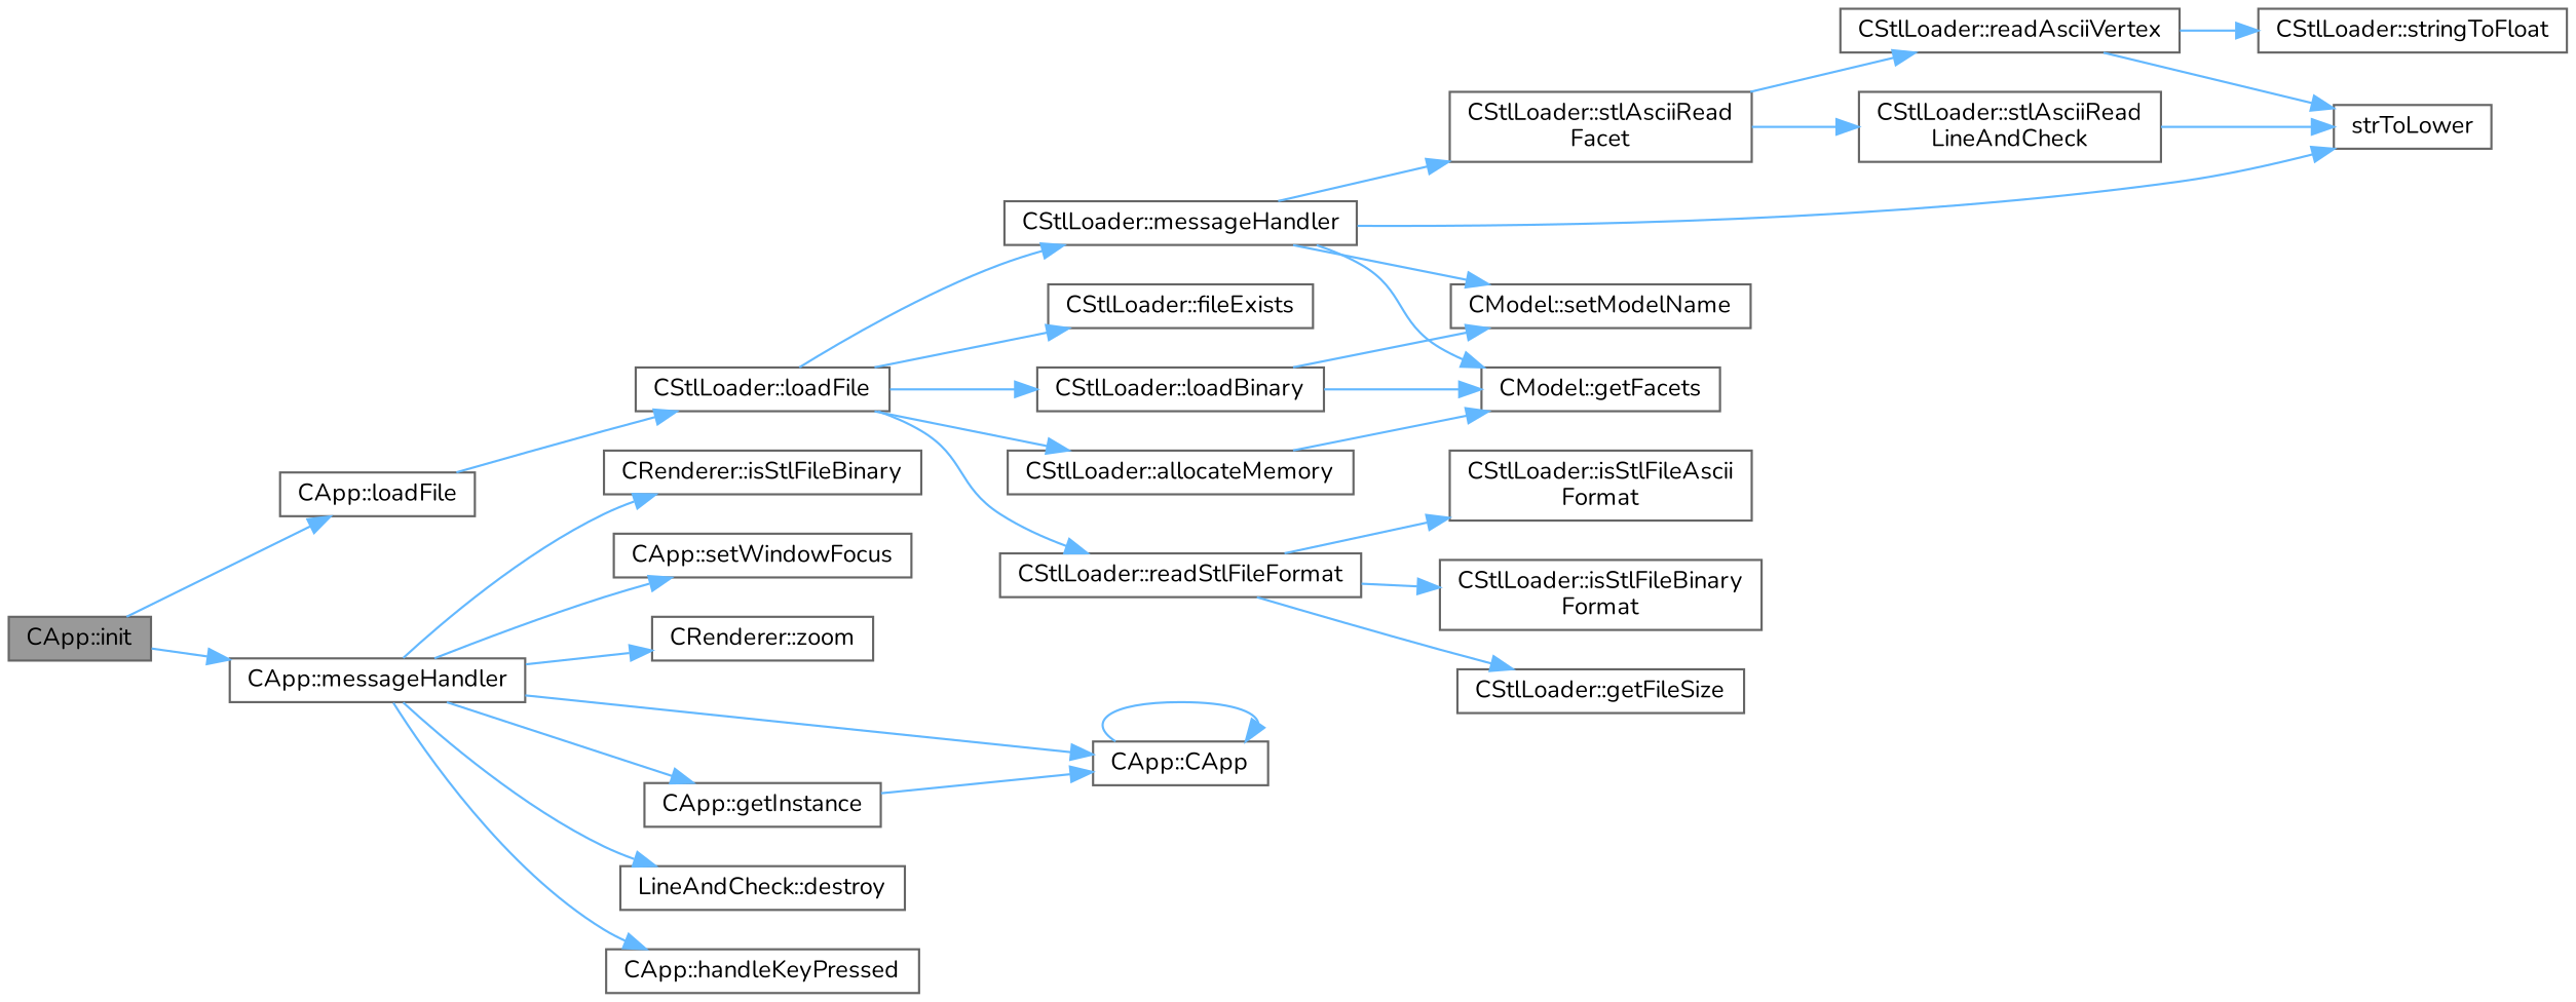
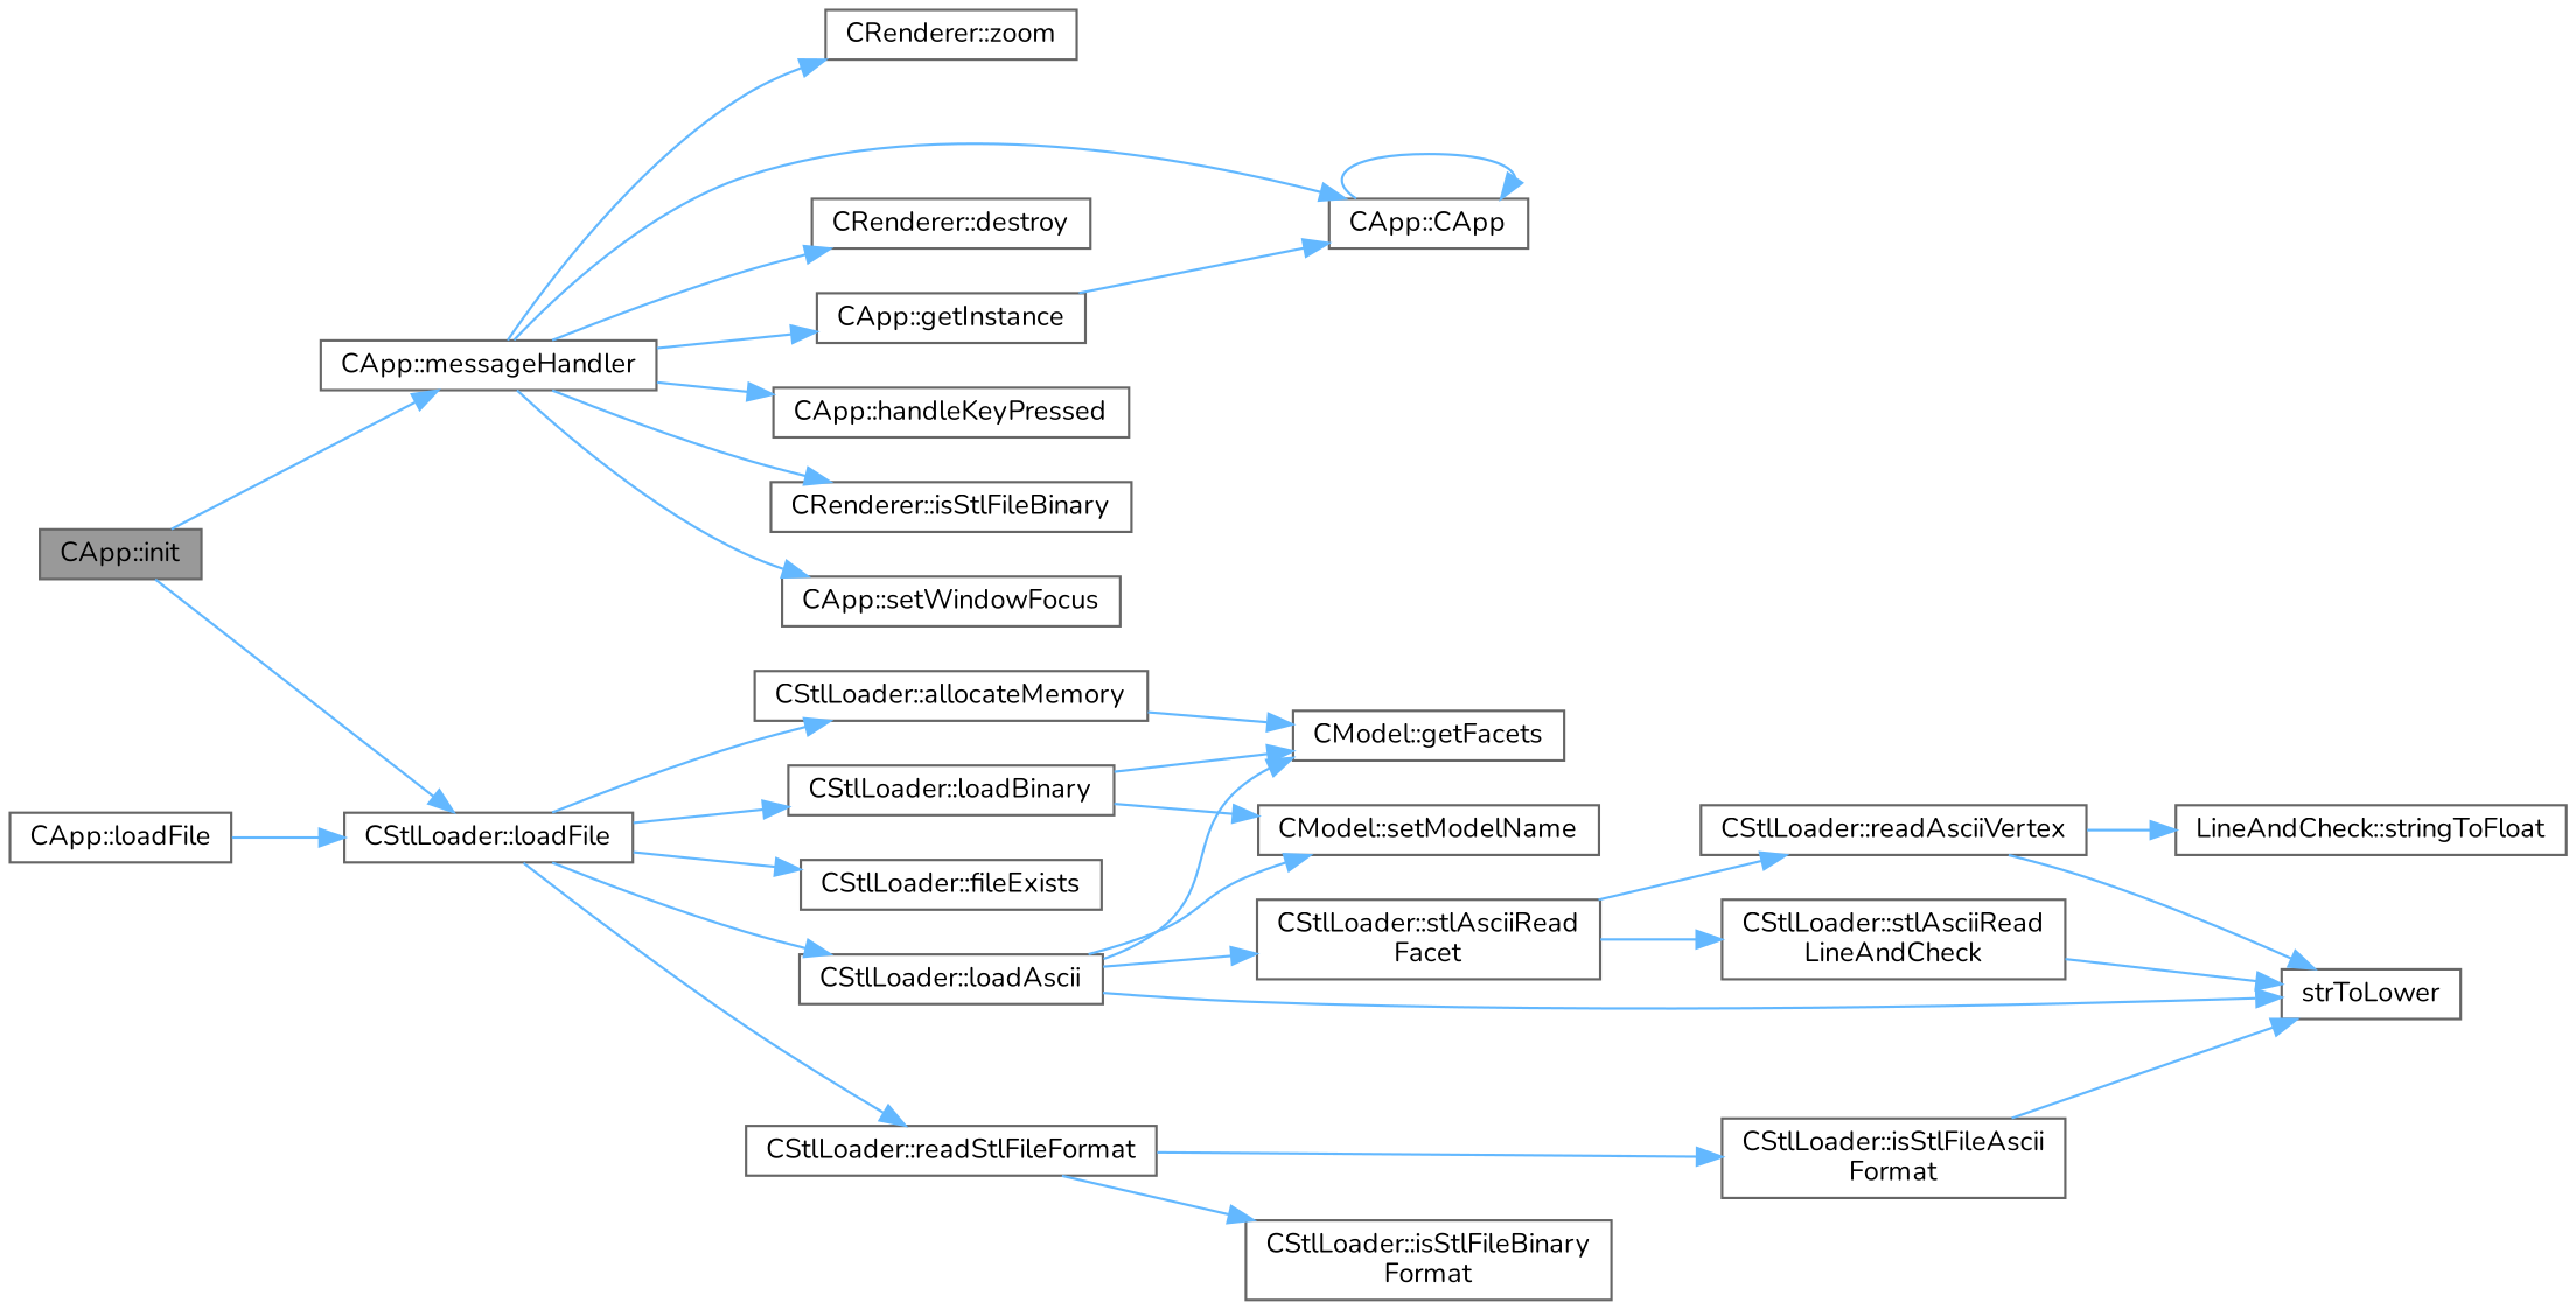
  digraph {
    fontname=Nunito
    rankdir=LR
    node [color=grey40 fillcolor=white fontname=Nunito fontsize=11 shape=box style=filled]
    edge [color=steelblue1 fontname=Nunito fontsize=11 labelfontname=Arial labelfontsize=11 style=solid]
    n1 [color=gray40 fillcolor=grey60 fontcolor=black height=0.2 label="CApp::init" width=0.4]
    n2 [height=0.2 label="CApp::loadFile" width=0.4]
    n3 [height=0.2 label="CApp::messageHandler" width=0.4]
    n4 [height=0.2 label="CStlLoader::loadFile" width=0.4]
    n5 [height=0.2 label="CApp::CApp" width=0.4]
-   n6 [height=0.2 label="LineAndCheck::destroy" width=0.4]
+   n6 [height=0.2 label="CRenderer::destroy" width=0.4]
    n7 [height=0.2 label="CApp::getInstance" width=0.4]
    n8 [height=0.2 label="CApp::handleKeyPressed" width=0.4]
    n9 [height=0.2 label="CRenderer::isStlFileBinary" width=0.4]
    n10 [height=0.2 label="CApp::setWindowFocus" width=0.4]
    n11 [height=0.2 label="CRenderer::zoom" width=0.4]
    n12 [height=0.2 label="CStlLoader::allocateMemory" width=0.4]
    n13 [height=0.2 label="CStlLoader::fileExists" width=0.4]
-   n14 [height=0.2 label="CStlLoader::messageHandler" width=0.4]
+   n14 [height=0.2 label="CStlLoader::loadAscii" width=0.4]
    n15 [height=0.2 label="CStlLoader::loadBinary" width=0.4]
    n16 [height=0.2 label="CStlLoader::readStlFileFormat" width=0.4]
    n17 [height=0.2 label="CModel::getFacets" width=0.4]
    n18 [height=0.2 label="CModel::setModelName" width=0.4]
    n19 [height=0.2 label="CStlLoader::stlAsciiRead\lFacet" width=0.4]
    n20 [height=0.2 label=strToLower width=0.4]
-   n21 [height=0.2 label="CStlLoader::getFileSize" width=0.4]
    n22 [height=0.2 label="CStlLoader::isStlFileAscii\lFormat" width=0.4]
    n23 [height=0.2 label="CStlLoader::isStlFileBinary\lFormat" width=0.4]
    n24 [height=0.2 label="CStlLoader::readAsciiVertex" width=0.4]
    n25 [height=0.2 label="CStlLoader::stlAsciiRead\lLineAndCheck" width=0.4]
-   n26 [height=0.2 label="CStlLoader::stringToFloat" width=0.4]
-   n1 -> n2
+   n26 [height=0.2 label="LineAndCheck::stringToFloat" width=0.4]
+   n1 -> n4
    n1 -> n3
    n2 -> n4
    n3 -> n5
    n3 -> n6
    n3 -> n7
    n3 -> n8
    n3 -> n9
    n3 -> n10
    n3 -> n11
    n4 -> n12
    n4 -> n13
    n4 -> n14
    n4 -> n15
    n4 -> n16
    n5 -> n5
    n7 -> n5
    n12 -> n17
    n14 -> n17
    n14 -> n18
    n14 -> n19
    n14 -> n20
    n15 -> n17
    n15 -> n18
-   n16 -> n21
    n16 -> n22
    n16 -> n23
    n19 -> n24
    n19 -> n25
+   n22 -> n20
    n24 -> n20
    n24 -> n26
    n25 -> n20
  }
